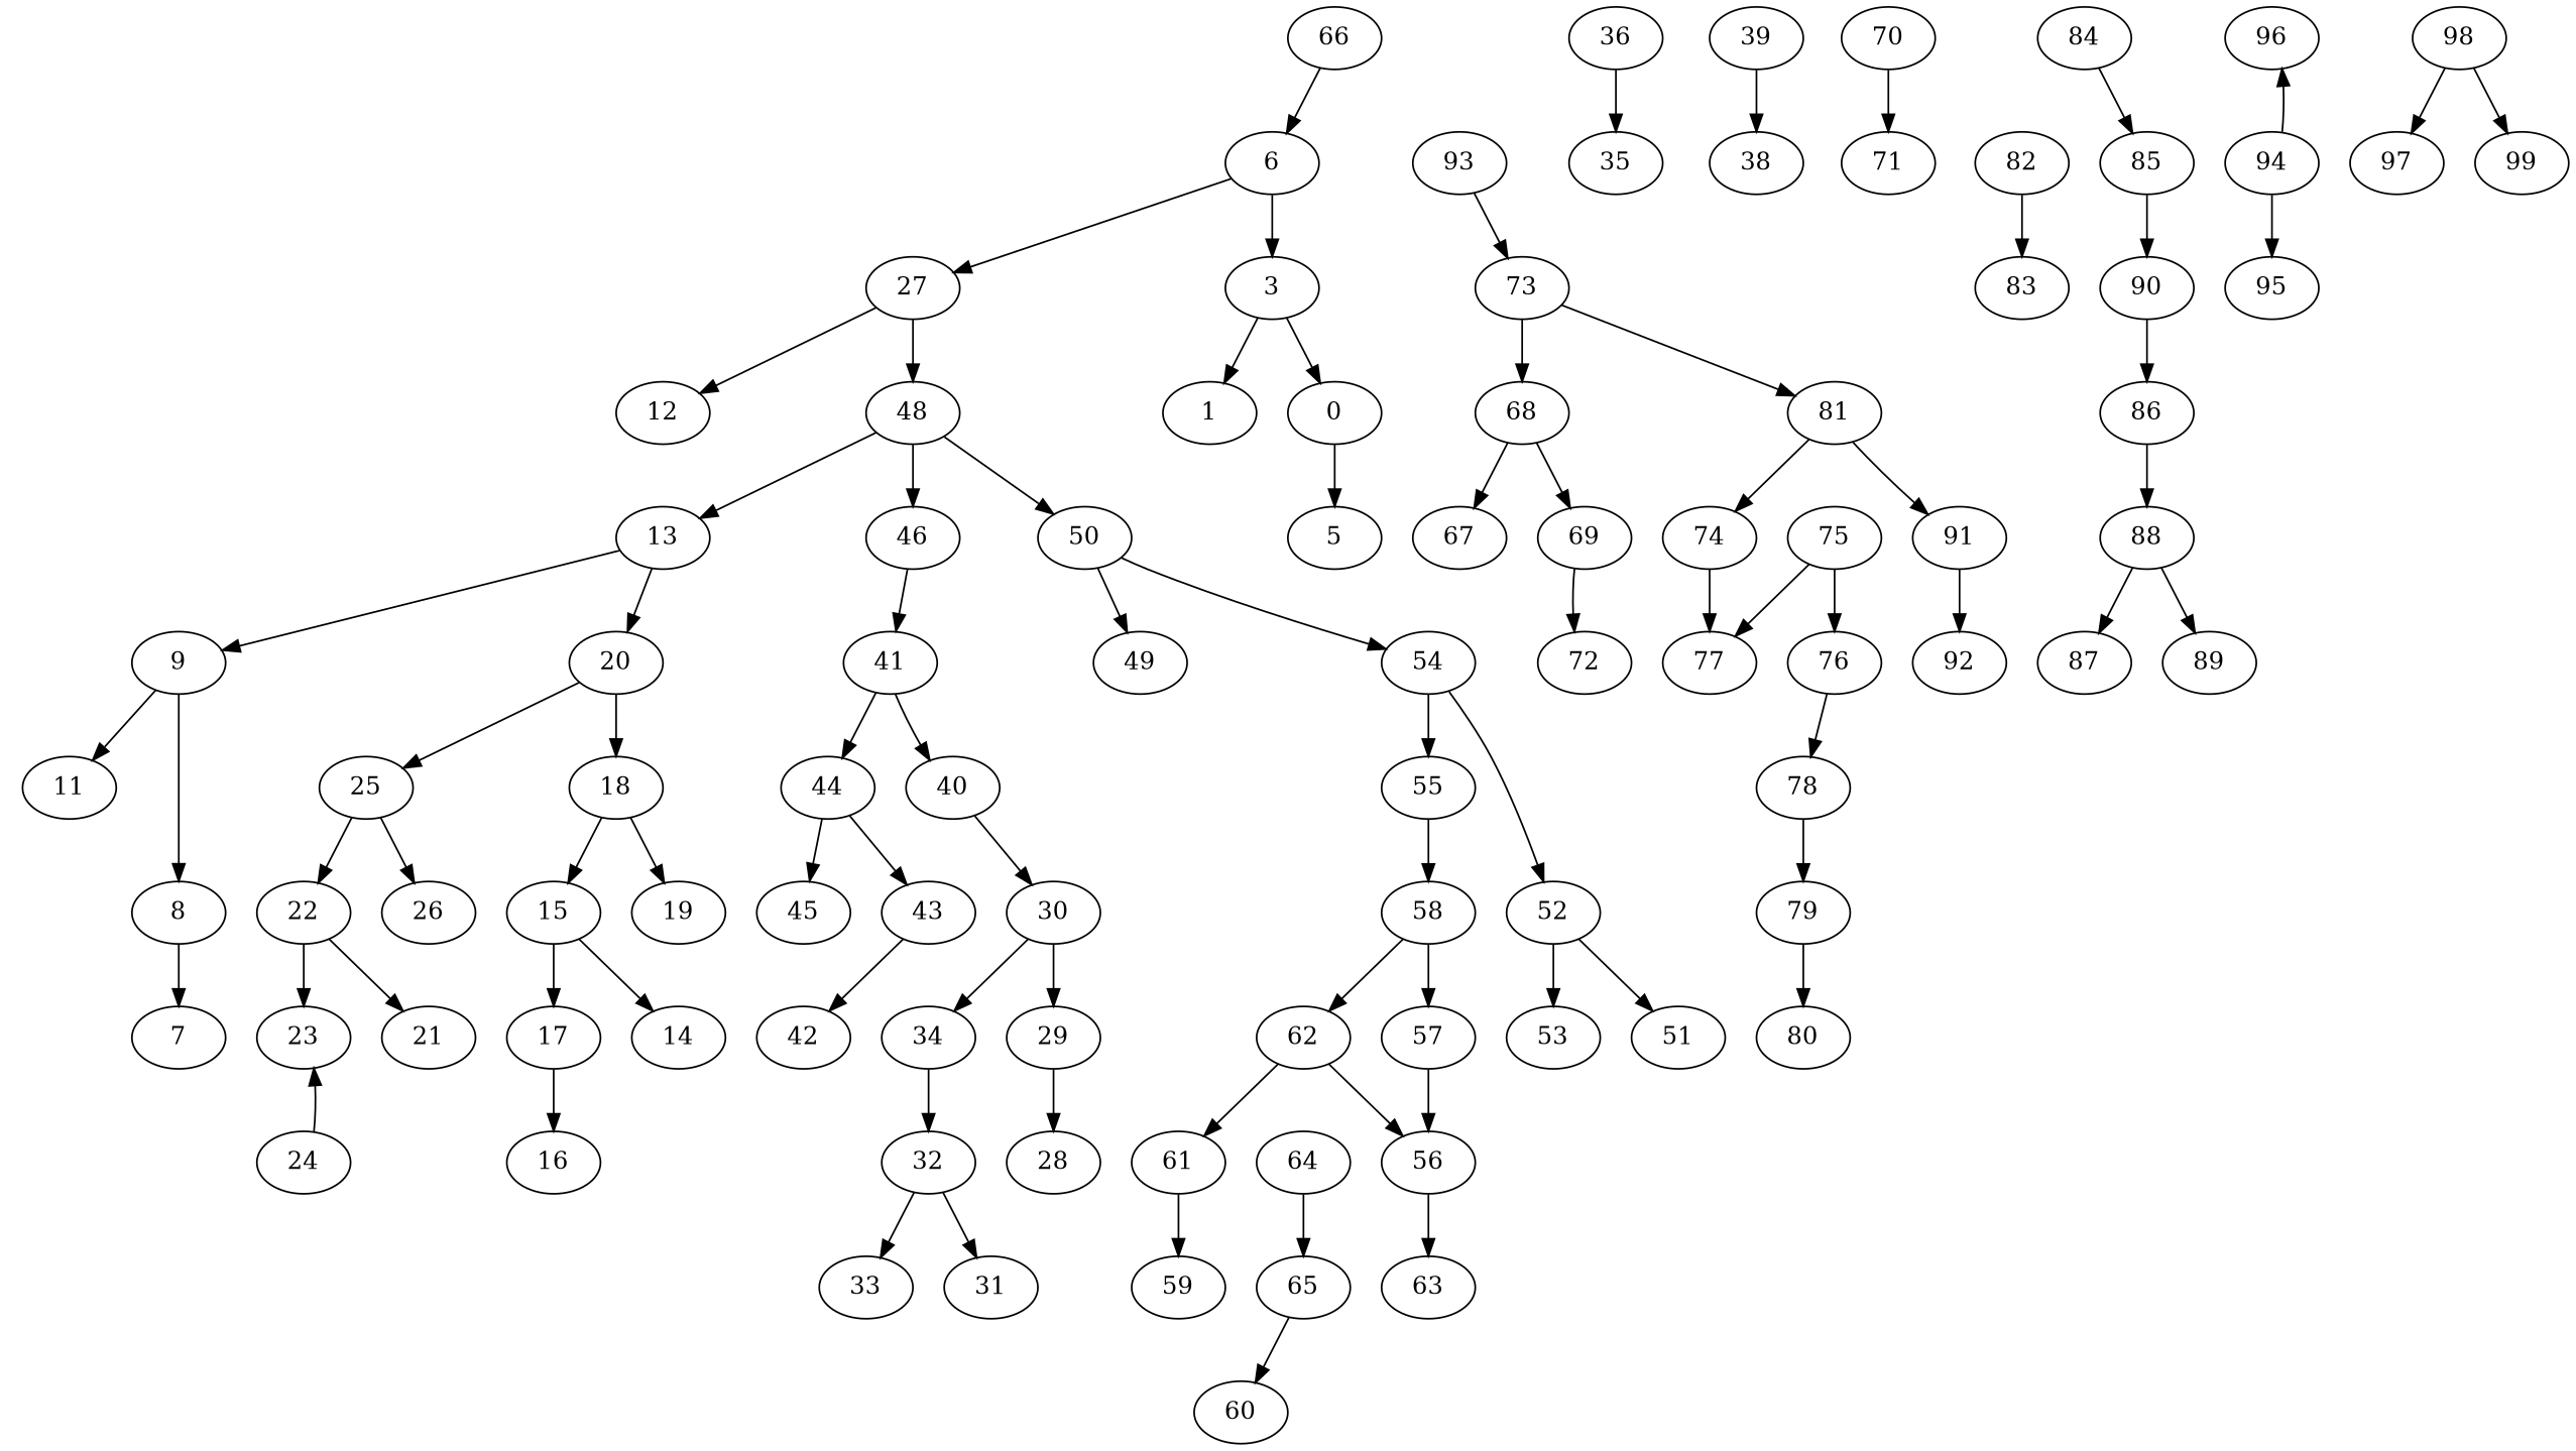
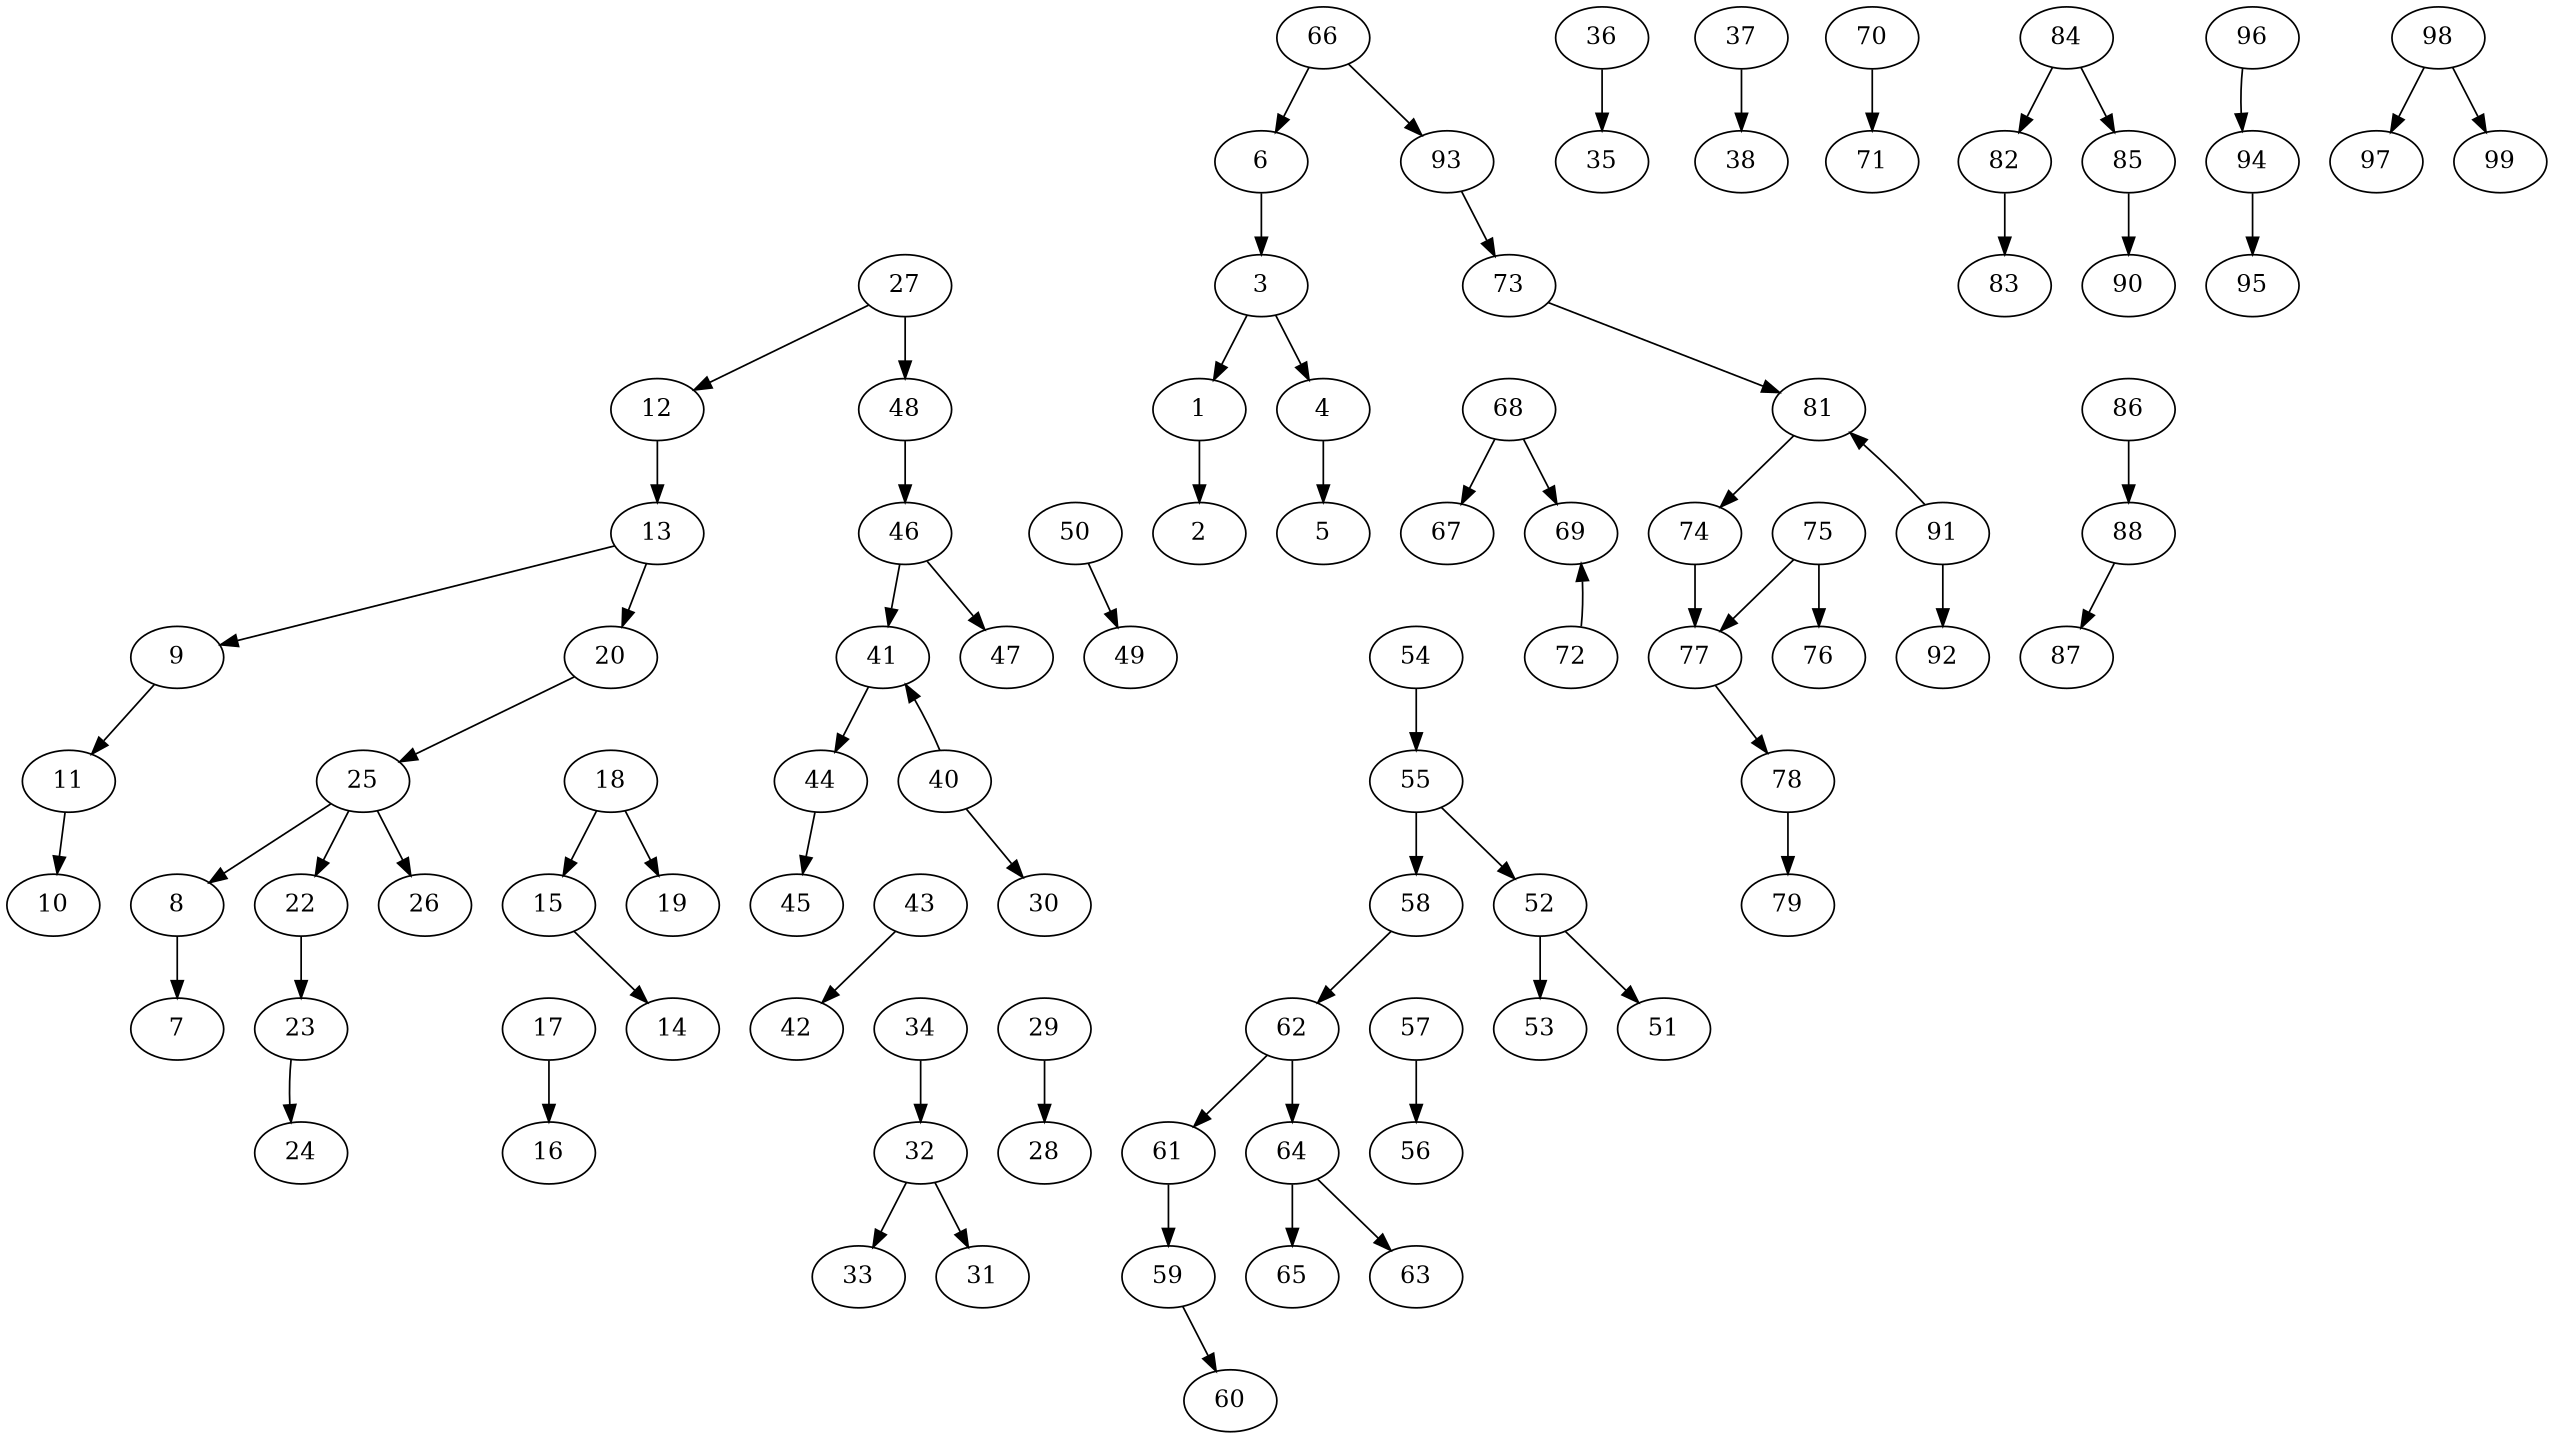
  digraph {
    1
+   2
    3
-   4 [label=0]
+   4
    5
    6
    27
    12
    48
    8
    7
    9
    11
+   10
    13
    20
    15
    14
    17
    16
    18
    19
    25
    22
    26
-   21
    23
    24
    46
    50
    29
    28
    30
    34
    32
    31
    33
    36
    35
-   39
+   39 [label=37]
    38
    40
    41
    44
    43
    45
    42
+   47
    49
    54
    52
    55
    51
    53
    58
    57
    56
    62
    61
    64
    59
    60
    63
    65
    66
    93
    73
    68
    67
    69
    72
    70
    71
    81
    74
    91
    75
    76
    77
    78
    79
-   80
    92
    82
    83
    84
    85
    90
    88
    87
-   89
    86
    96
    94
    95
    98
    97
    99
+   1 -> 2
    3 -> 1
    3 -> 4
    4 -> 5
    6 -> 3
-   6 -> 27
    27 -> 12
    27 -> 48
-   48 -> 13
+   12 -> 13
    48 -> 46
-   48 -> 50
    8 -> 7
-   9 -> 8
+   25 -> 8
    9 -> 11
+   11 -> 10
    13 -> 9
    13 -> 20
-   20 -> 18
    20 -> 25
    15 -> 14
-   15 -> 17
    17 -> 16
    18 -> 15
    18 -> 19
    25 -> 22
    25 -> 26
-   22 -> 21
    22 -> 23
-   24 -> 23
+   23 -> 24
    46 -> 41
+   46 -> 47
    50 -> 49
-   50 -> 54
    29 -> 28
-   30 -> 29
-   30 -> 34
    34 -> 32
    32 -> 31
    32 -> 33
    36 -> 35
    39 -> 38
    40 -> 30
-   41 -> 40
+   40 -> 41
    41 -> 44
-   44 -> 43
    44 -> 45
    43 -> 42
-   54 -> 52
+   55 -> 52
    54 -> 55
    52 -> 51
    52 -> 53
    55 -> 58
-   58 -> 57
    58 -> 62
    57 -> 56
    62 -> 61
-   62 -> 56
+   62 -> 64
    61 -> 59
-   56 -> 63
+   64 -> 63
    64 -> 65
-   65 -> 60
+   59 -> 60
    66 -> 6
+   66 -> 93
    93 -> 73
-   73 -> 68
    73 -> 81
    68 -> 67
    68 -> 69
-   69 -> 72
+   72 -> 69
    70 -> 71
    81 -> 74
-   81 -> 91
+   91 -> 81
    74 -> 77
    91 -> 92
    75 -> 76
    75 -> 77
-   76 -> 78
+   77 -> 78
    78 -> 79
-   79 -> 80
    82 -> 83
+   84 -> 82
    84 -> 85
    85 -> 90
-   90 -> 86
    88 -> 87
-   88 -> 89
    86 -> 88
-   94 -> 96
+   96 -> 94
    94 -> 95
    98 -> 97
    98 -> 99
  }
